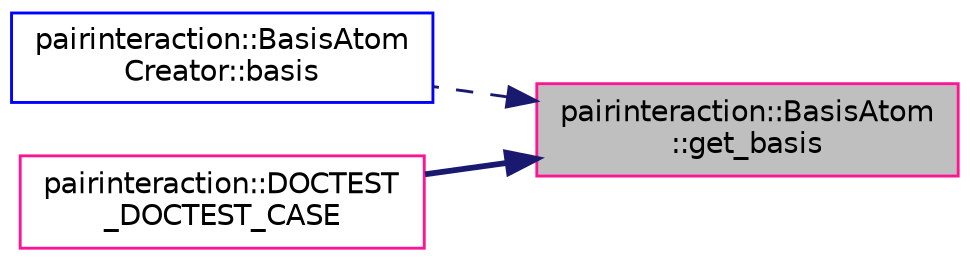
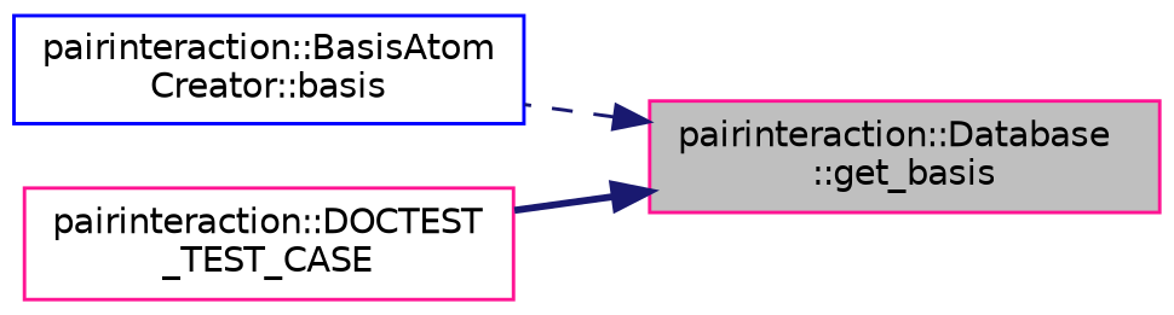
  digraph {
    rankdir=RL
    node [color=deeppink fontname=Helvetica fontsize=10 shape=record]
    edge [color=midnightblue dir=back fontname=Helvetica fontsize=10 labelfontname=Helvetica labelfontsize=10]
-   n1 [fillcolor=grey75 fontcolor=black height=0.2 label="pairinteraction::BasisAtom\l::get_basis" style=filled width=0.4]
+   n1 [fillcolor=grey75 fontcolor=black height=0.2 label="pairinteraction::Database\l::get_basis" style=filled width=0.4]
    n2 [color=blue height=0.2 label="pairinteraction::BasisAtom\lCreator::basis" width=0.4]
-   n3 [height=0.2 label="pairinteraction::DOCTEST\l_DOCTEST_CASE" width=0.4]
+   n3 [height=0.2 label="pairinteraction::DOCTEST\l_TEST_CASE" width=0.4]
    n1 -> n2 [style=dashed]
    n1 -> n3 [style=bold]
  }
